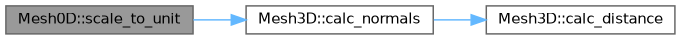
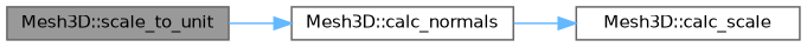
  digraph {
    rankdir=LR
    node [color=grey40 fillcolor=white fontname=Helvetica fontsize=10 shape=box style=filled]
    edge [color=steelblue1 fontname=Helvetica fontsize=10 labelfontname=Helvetica labelfontsize=10 style=solid]
-   n1 [color=gray40 fillcolor=grey60 fontcolor=black height=0.2 label="Mesh0D::scale_to_unit" width=0.4]
+   n1 [color=gray40 fillcolor=grey60 fontcolor=black height=0.2 label="Mesh3D::scale_to_unit" width=0.4]
    n2 [height=0.2 label="Mesh3D::calc_normals" width=0.4]
-   n3 [height=0.2 label="Mesh3D::calc_distance" width=0.4]
+   n3 [height=0.2 label="Mesh3D::calc_scale" width=0.4]
    n1 -> n2
    n2 -> n3
  }
